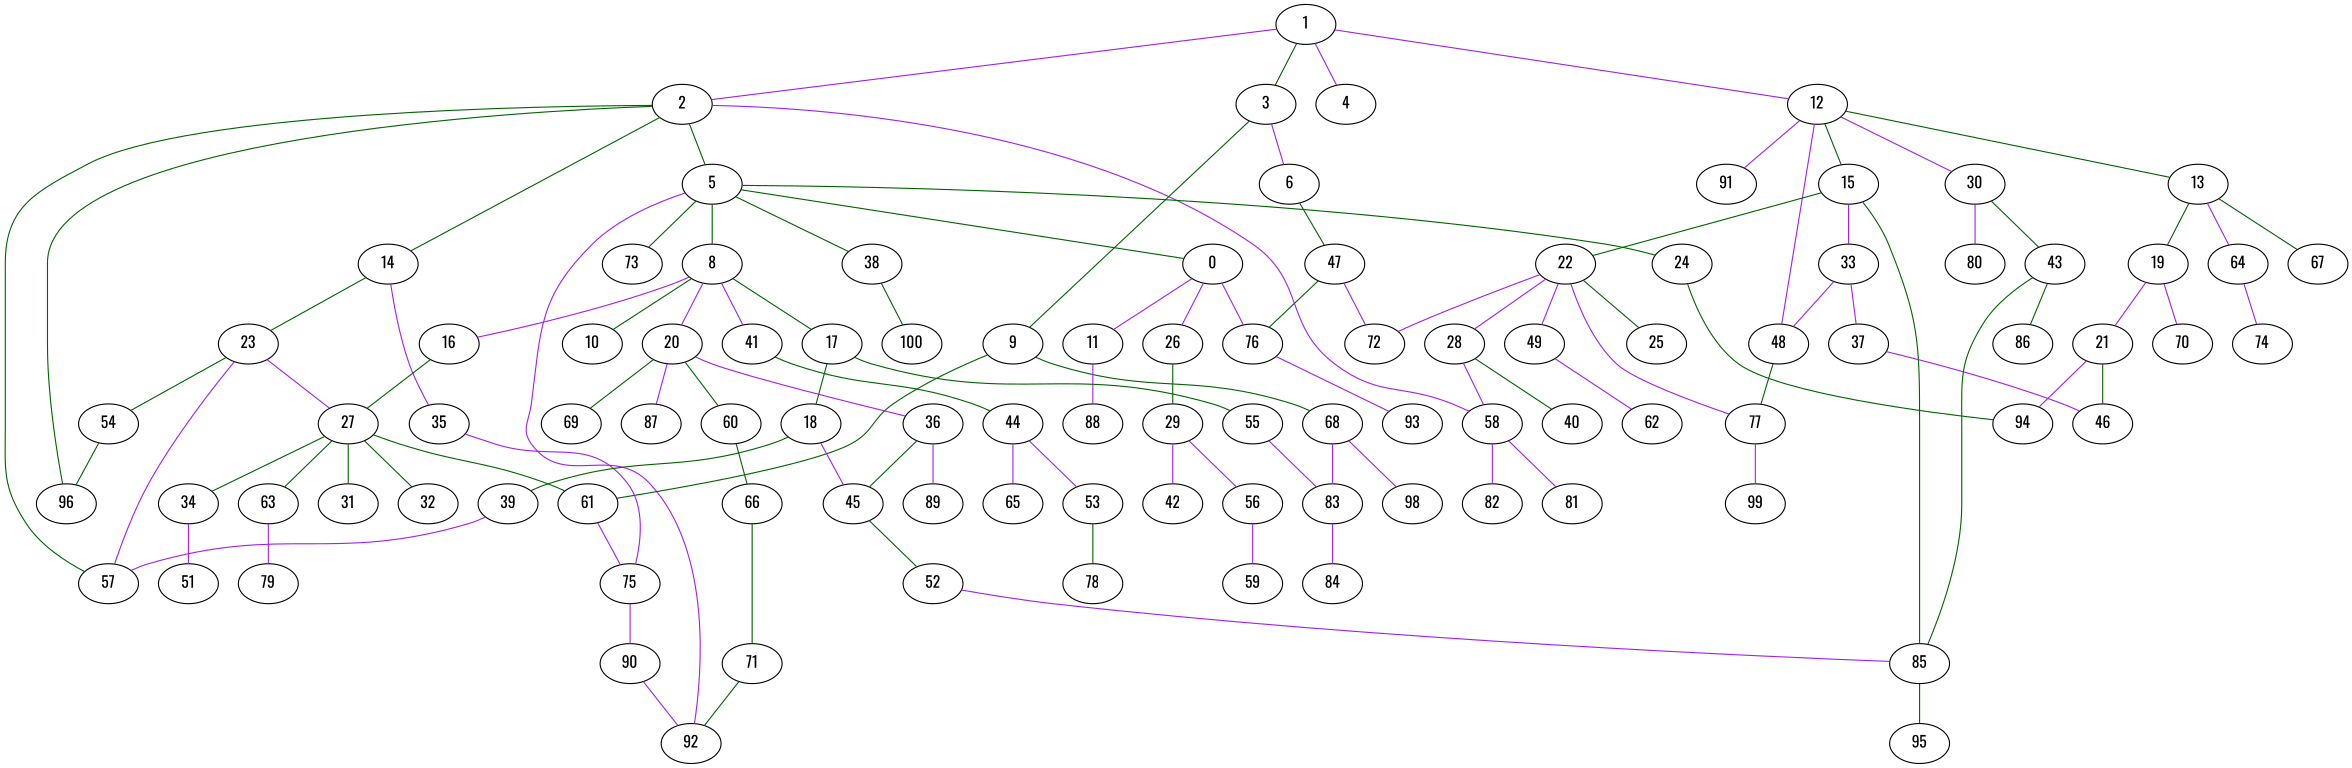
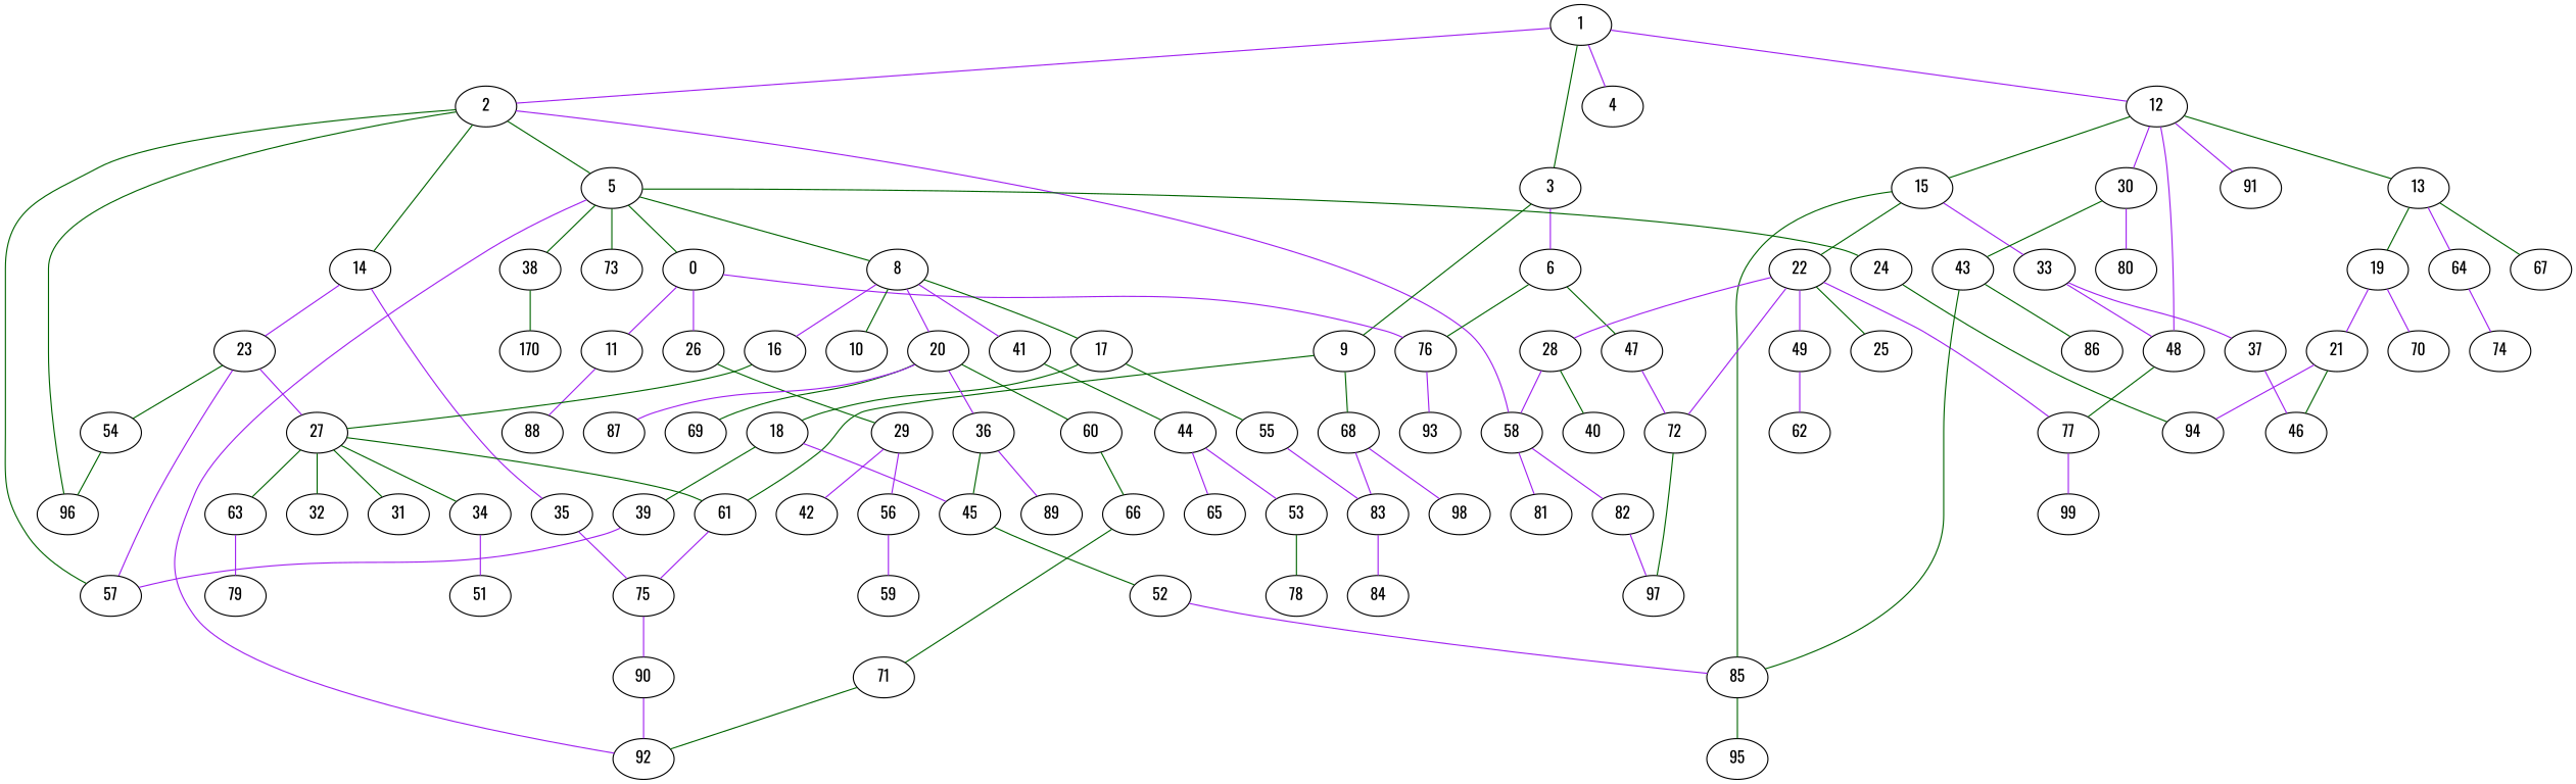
  graph {
    fontname=Oswald
    node [fontname=Oswald]
    edge [color=purple fontname=Oswald]
    1
    2
    3
    4
    12
    5
    14
    57
    58
    96
    6
    9
    13
    15
    30
    48
    91
    n18 [label=0]
    8
    24
    38
    73
    92
    23
    35
    81
    82
    47
    76
    61
    68
    19
    64
    67
    22
    33
    85
    43
    80
    77
    11
    26
    10
    16
    17
    20
    41
    94
-   100
+   100 [label=170]
    27
    54
    75
+   97
    72
    93
    83
    98
    88
    29
    18
    55
    36
    60
    69
    87
    44
    42
    56
    31
    32
    34
    63
    39
    45
    89
    66
    53
    65
    90
    84
    21
    70
    74
    25
    28
    49
    37
    95
    86
    99
    46
    40
    62
    51
    79
    52
    71
    59
    78
    1 -- 2
    1 -- 3 [color=darkgreen]
    1 -- 4
    1 -- 12
    2 -- 5 [color=darkgreen]
    2 -- 14 [color=darkgreen]
    2 -- 57 [color=darkgreen]
    2 -- 58
    2 -- 96 [color=darkgreen]
    3 -- 6
    3 -- 9 [color=darkgreen]
    12 -- 13 [color=darkgreen]
    12 -- 15 [color=darkgreen]
    12 -- 30
    12 -- 48
    12 -- 91
    5 -- n18 [color=darkgreen]
    5 -- 8 [color=darkgreen]
    5 -- 24 [color=darkgreen]
    5 -- 38 [color=darkgreen]
    5 -- 73 [color=darkgreen]
    5 -- 92
-   14 -- 23 [color=darkgreen]
+   14 -- 23
    14 -- 35
    58 -- 81
    58 -- 82
    6 -- 47 [color=darkgreen]
-   47 -- 76 [color=darkgreen]
+   6 -- 76 [color=darkgreen]
    9 -- 61 [color=darkgreen]
    9 -- 68 [color=darkgreen]
    13 -- 19 [color=darkgreen]
    13 -- 64
    13 -- 67 [color=darkgreen]
    15 -- 22 [color=darkgreen]
    15 -- 33
    15 -- 85 [color=darkgreen]
    30 -- 43 [color=darkgreen]
    30 -- 80
    48 -- 77 [color=darkgreen]
    n18 -- 76
    n18 -- 11
    n18 -- 26
    8 -- 10 [color=darkgreen]
    8 -- 16
    8 -- 17 [color=darkgreen]
    8 -- 20
    8 -- 41
    24 -- 94 [color=darkgreen]
    38 -- 100 [color=darkgreen]
    23 -- 57
    23 -- 27
    23 -- 54 [color=darkgreen]
    35 -- 75
+   82 -- 97
    47 -- 72
    76 -- 93
    61 -- 75
    68 -- 83
    68 -- 98
    19 -- 21
    19 -- 70
    64 -- 74
    22 -- 77
    22 -- 72
    22 -- 25 [color=darkgreen]
    22 -- 28
    22 -- 49
    33 -- 48
    33 -- 37
    85 -- 95 [color=darkgreen]
    43 -- 85 [color=darkgreen]
    43 -- 86 [color=darkgreen]
    77 -- 99
    11 -- 88
    26 -- 29 [color=darkgreen]
    16 -- 27 [color=darkgreen]
    17 -- 18 [color=darkgreen]
    17 -- 55 [color=darkgreen]
    20 -- 36
    20 -- 60 [color=darkgreen]
    20 -- 69 [color=darkgreen]
    20 -- 87
    41 -- 44 [color=darkgreen]
    27 -- 61 [color=darkgreen]
    27 -- 31 [color=darkgreen]
    27 -- 32 [color=darkgreen]
    27 -- 34 [color=darkgreen]
    27 -- 63 [color=darkgreen]
    54 -- 96 [color=darkgreen]
    75 -- 90
+   72 -- 97 [color=darkgreen]
    83 -- 84
    29 -- 42
    29 -- 56
    18 -- 39 [color=darkgreen]
    18 -- 45
    55 -- 83
    36 -- 45 [color=darkgreen]
    36 -- 89
    60 -- 66 [color=darkgreen]
    44 -- 53
    44 -- 65
    56 -- 59
    34 -- 51
    63 -- 79
    39 -- 57
    45 -- 52 [color=darkgreen]
    66 -- 71 [color=darkgreen]
    53 -- 78 [color=darkgreen]
    90 -- 92
    21 -- 94
    21 -- 46 [color=darkgreen]
    28 -- 58
    28 -- 40 [color=darkgreen]
    49 -- 62
    37 -- 46
    52 -- 85
    71 -- 92 [color=darkgreen]
  }
